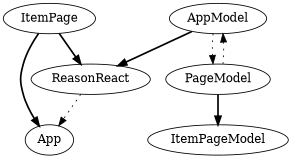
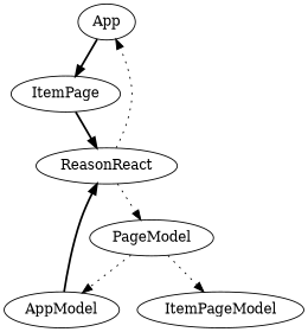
  digraph {
    edge [style=bold]
    App
    ItemPage
    ReasonReact
    AppModel
    PageModel
    ItemPageModel
-   ItemPage -> App
+   App -> ItemPage
    ItemPage -> ReasonReact
    ReasonReact -> App [style=dotted]
    AppModel -> ReasonReact
-   AppModel -> PageModel [style=dotted]
+   ReasonReact -> PageModel [style=dotted]
    PageModel -> AppModel [style=dotted]
-   PageModel -> ItemPageModel
+   PageModel -> ItemPageModel [style=dotted]
  }
